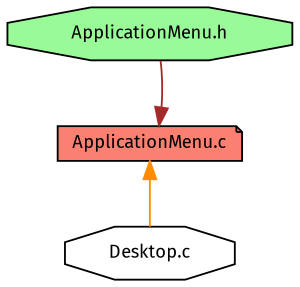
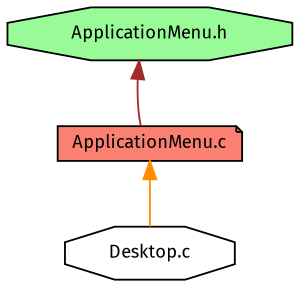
  digraph {
    fontname="Fira Sans"
    node [color=black fontname="Fira Sans" fontsize=10 shape=octagon style=filled]
    edge [dir=back fontname="Fira Sans" fontsize=10 labelfontname=TimesNewRoman labelfontsize=10 style=solid]
    n1 [fillcolor=palegreen fontcolor=black height=0.2 label="ApplicationMenu.h" width=0.4]
    n2 [fillcolor=salmon height=0.2 label="ApplicationMenu.c" shape=note width=0.4]
    n3 [fillcolor=white height=0.2 label="Desktop.c" width=0.4]
-   n2 -> n1 [color=brown]
+   n1 -> n2 [color=brown]
    n2 -> n3 [color=darkorange]
  }
